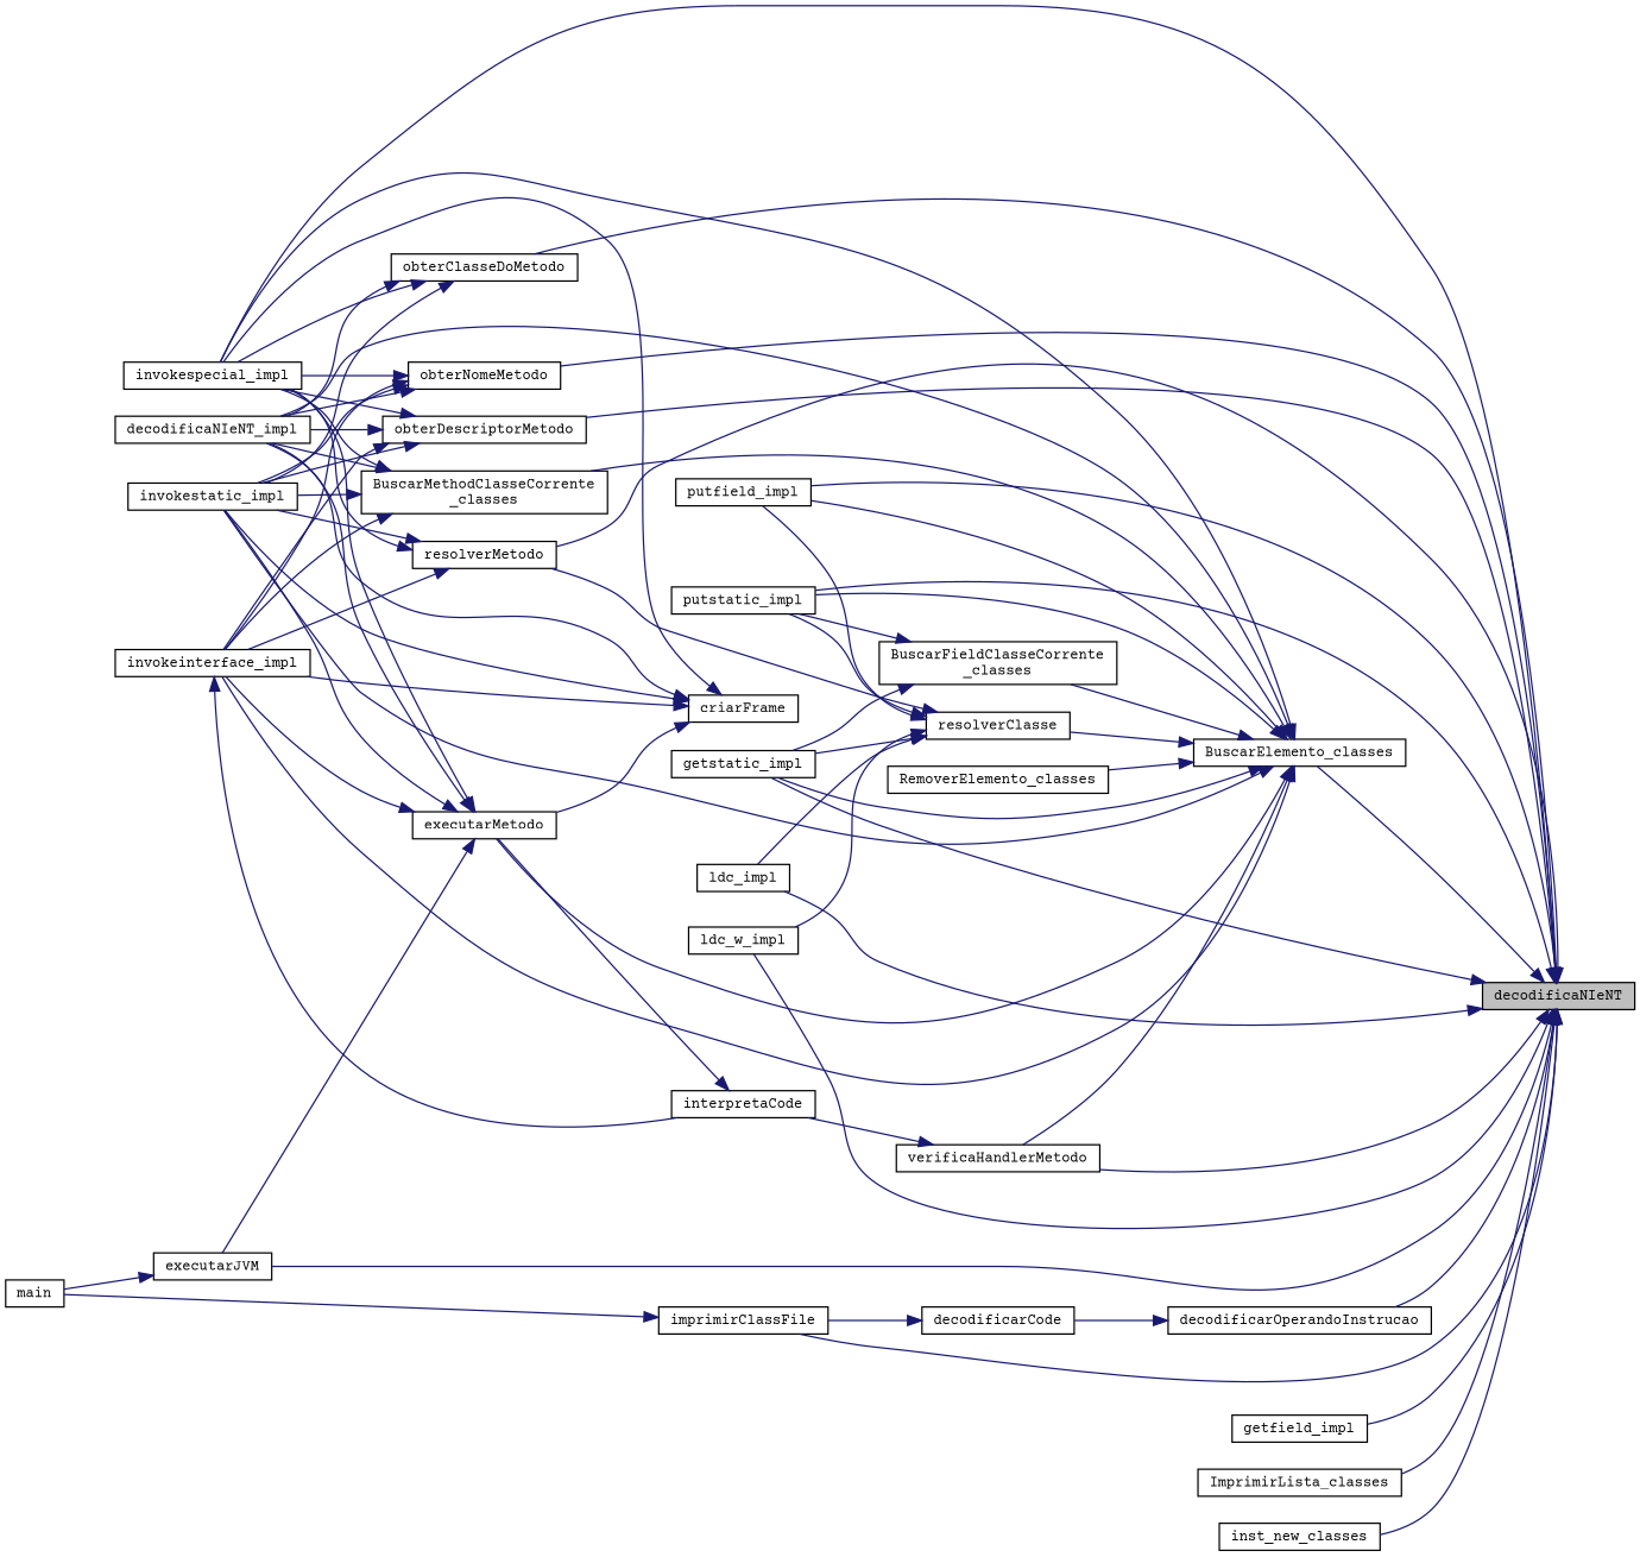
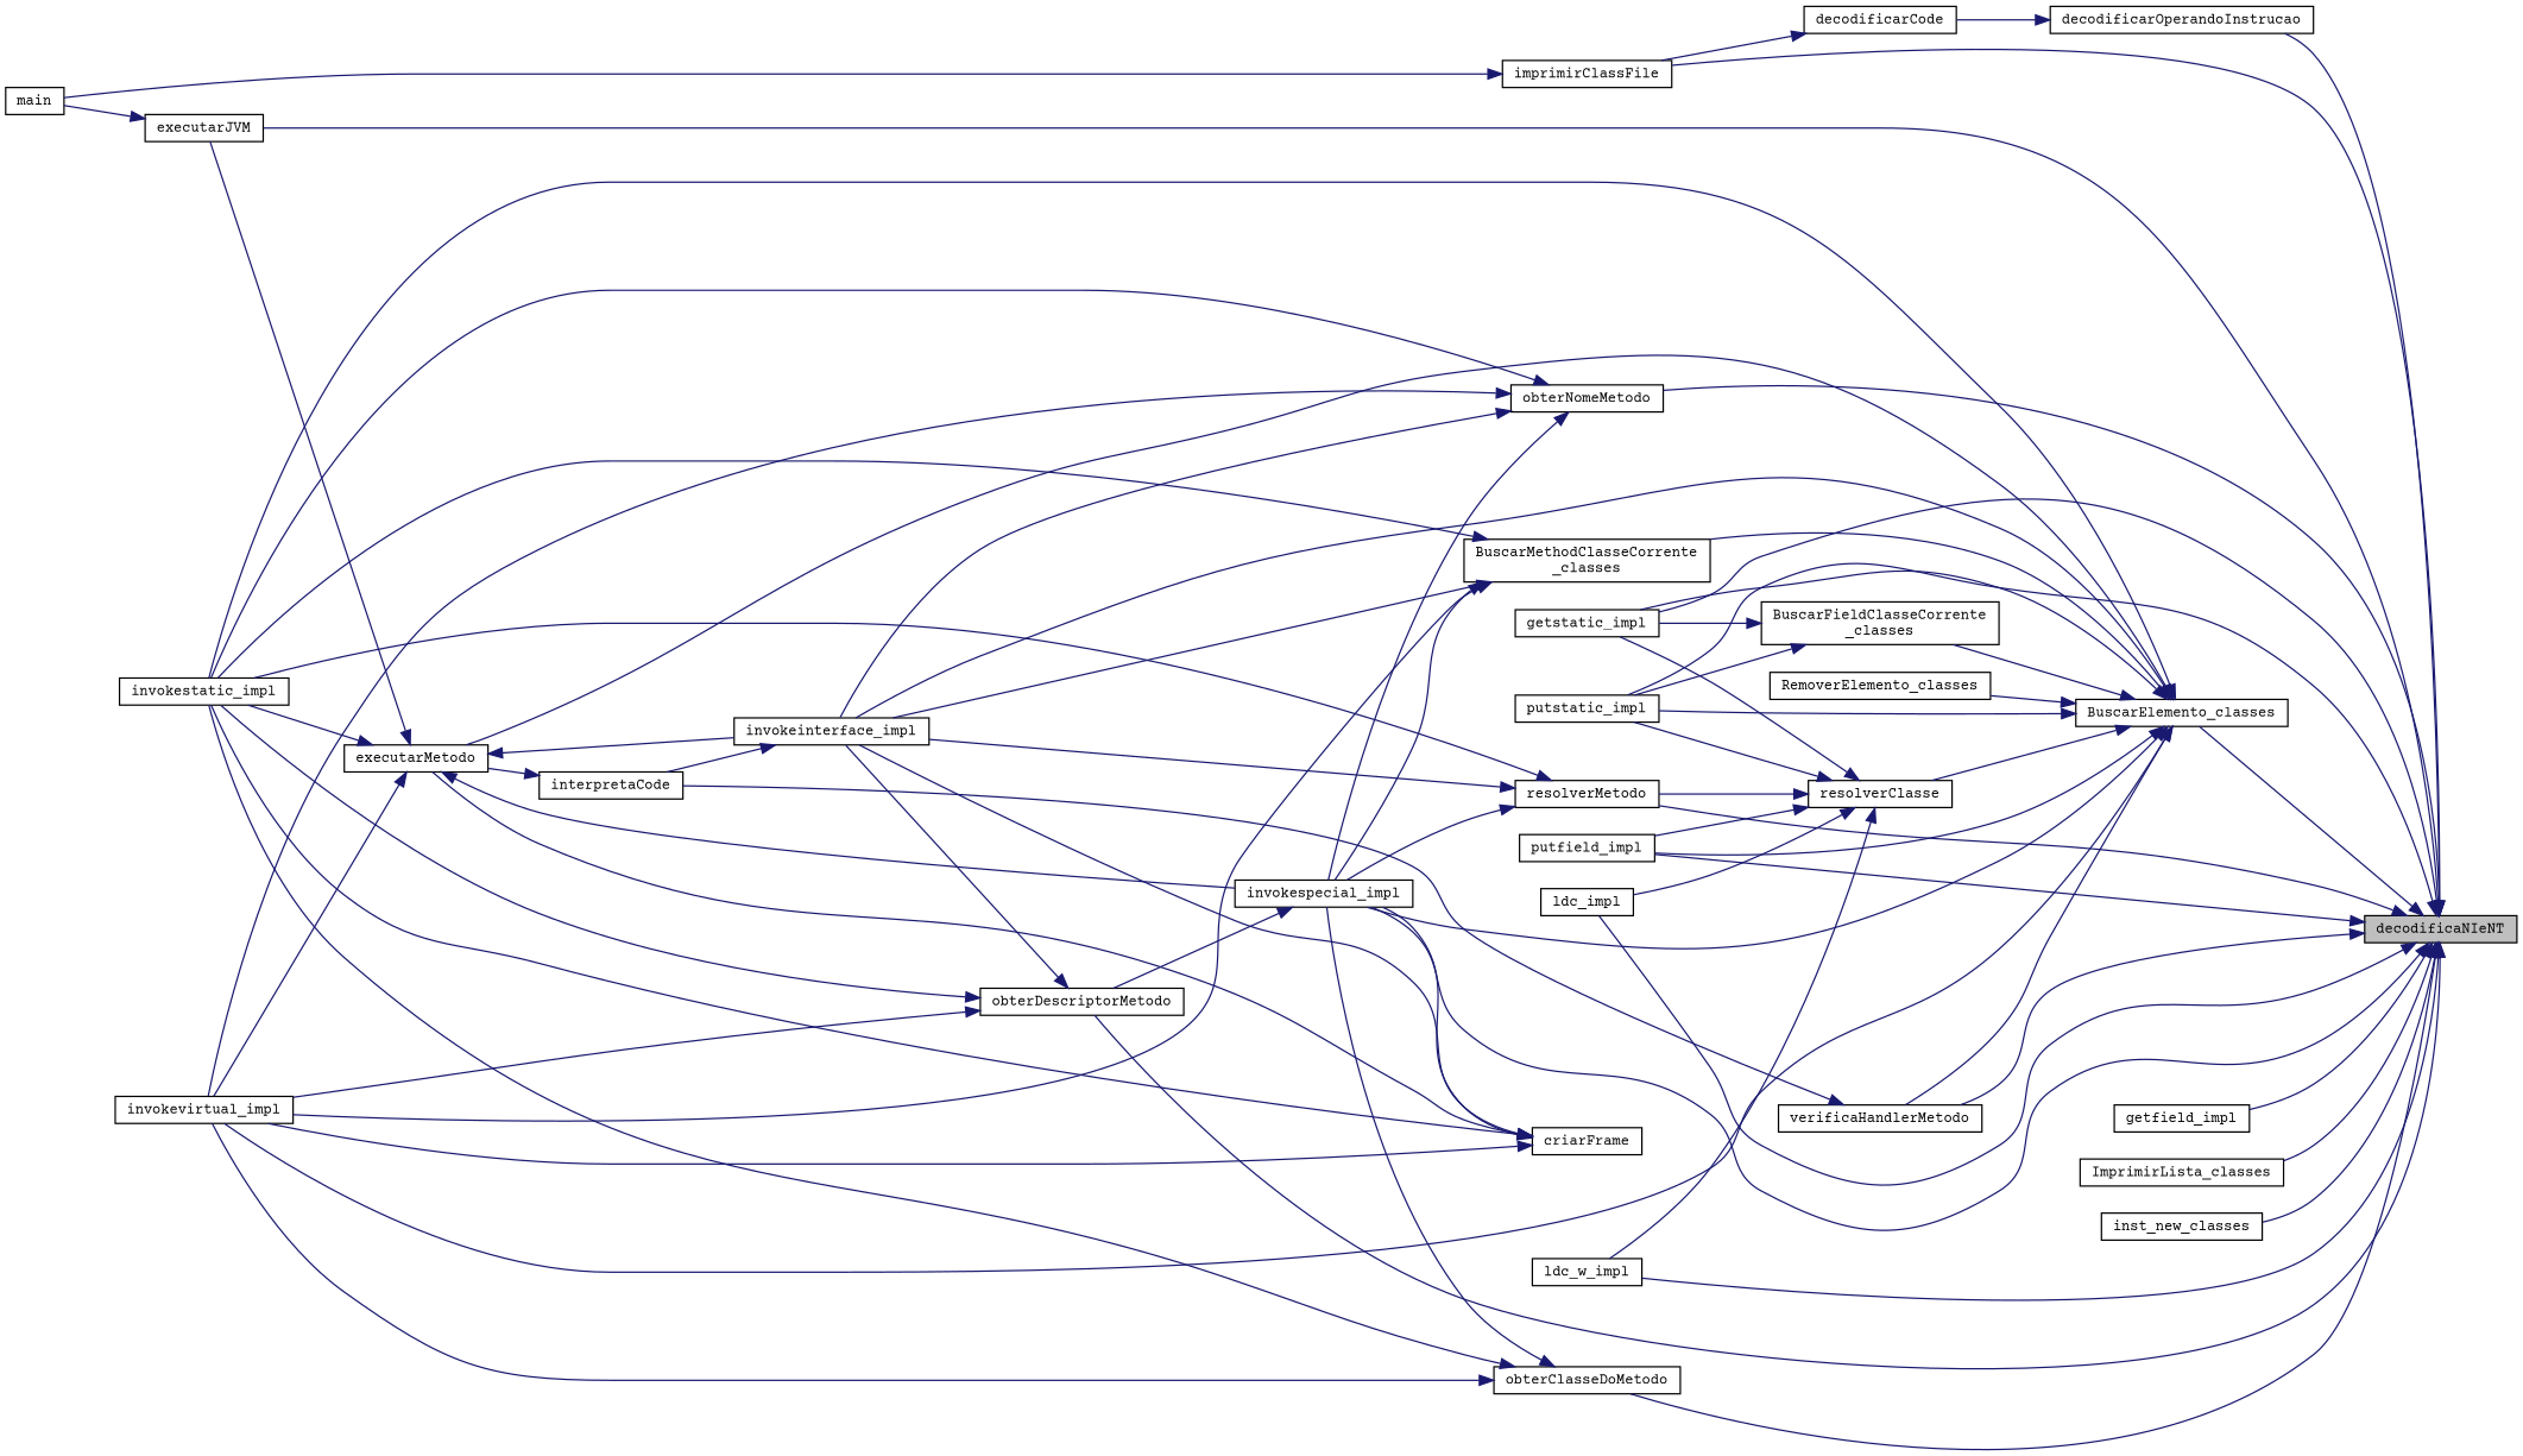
  digraph {
    fontname="Courier Prime"
    rankdir=RL
    node [color=black fillcolor=white fontname="Courier Prime" fontsize=10 shape=record style=filled]
    edge [color=midnightblue dir=back fontname="Courier Prime" fontsize=10 labelfontname=Helvetica labelfontsize=10 style=solid]
    n1 [fillcolor=grey75 fontcolor=black height=0.2 label=decodificaNIeNT width=0.4]
    n2 [height=0.2 label=BuscarElemento_classes width=0.4]
    n3 [height=0.2 label=executarJVM width=0.4]
    n4 [height=0.2 label=invokespecial_impl width=0.4]
    n5 [height=0.2 label=getstatic_impl width=0.4]
    n6 [height=0.2 label=putstatic_impl width=0.4]
    n7 [height=0.2 label=putfield_impl width=0.4]
    n8 [height=0.2 label=ldc_impl width=0.4]
    n9 [height=0.2 label=ldc_w_impl width=0.4]
    n10 [height=0.2 label=resolverMetodo width=0.4]
    n11 [height=0.2 label=verificaHandlerMetodo width=0.4]
    n12 [height=0.2 label=decodificarOperandoInstrucao width=0.4]
    n13 [height=0.2 label=imprimirClassFile width=0.4]
    n14 [height=0.2 label=getfield_impl width=0.4]
    n15 [height=0.2 label=ImprimirLista_classes width=0.4]
    n16 [height=0.2 label=inst_new_classes width=0.4]
    n17 [height=0.2 label=obterClasseDoMetodo width=0.4]
    n18 [height=0.2 label=obterDescriptorMetodo width=0.4]
    n19 [height=0.2 label=obterNomeMetodo width=0.4]
    n20 [height=0.2 label=executarMetodo width=0.4]
    n21 [height=0.2 label=invokeinterface_impl width=0.4]
    n22 [height=0.2 label=invokestatic_impl width=0.4]
-   n23 [height=0.2 label=decodificaNIeNT_impl width=0.4]
+   n23 [height=0.2 label=invokevirtual_impl width=0.4]
    n24 [height=0.2 label="BuscarFieldClasseCorrente\l_classes" width=0.4]
    n25 [height=0.2 label="BuscarMethodClasseCorrente\l_classes" width=0.4]
    n26 [height=0.2 label=RemoverElemento_classes width=0.4]
    n27 [height=0.2 label=resolverClasse width=0.4]
    n28 [height=0.2 label=main width=0.4]
    n29 [height=0.2 label=interpretaCode width=0.4]
    n30 [height=0.2 label=decodificarCode width=0.4]
    n31 [height=0.2 label=criarFrame width=0.4]
    n1 -> n2
    n1 -> n3
    n1 -> n4
    n1 -> n5
    n1 -> n6
    n1 -> n7
    n1 -> n8
    n1 -> n9
    n1 -> n10
    n1 -> n11
    n1 -> n12
    n1 -> n13
    n1 -> n14
    n1 -> n15
    n1 -> n16
    n1 -> n17
    n1 -> n18
    n1 -> n19
    n2 -> n4
    n2 -> n5
    n2 -> n6
    n2 -> n7
    n2 -> n11
    n2 -> n20
    n2 -> n21
    n2 -> n22
    n2 -> n23
    n2 -> n24
    n2 -> n25
    n2 -> n26
    n2 -> n27
    n3 -> n28
    n10 -> n4
    n10 -> n21
    n10 -> n22
    n11 -> n29
    n12 -> n30
    n13 -> n28
    n17 -> n4
    n17 -> n22
    n17 -> n23
-   n18 -> n4
+   n4 -> n18
    n18 -> n21
    n18 -> n22
    n18 -> n23
    n19 -> n4
    n19 -> n21
    n19 -> n22
    n19 -> n23
    n20 -> n3
    n20 -> n4
    n20 -> n21
    n20 -> n22
    n20 -> n23
    n21 -> n29
    n24 -> n5
    n24 -> n6
    n25 -> n4
    n25 -> n21
    n25 -> n22
    n25 -> n23
    n27 -> n5
    n27 -> n6
    n27 -> n7
    n27 -> n8
    n27 -> n9
    n27 -> n10
    n29 -> n20
    n30 -> n13
    n31 -> n4
    n31 -> n20
    n31 -> n21
    n31 -> n22
    n31 -> n23
  }
